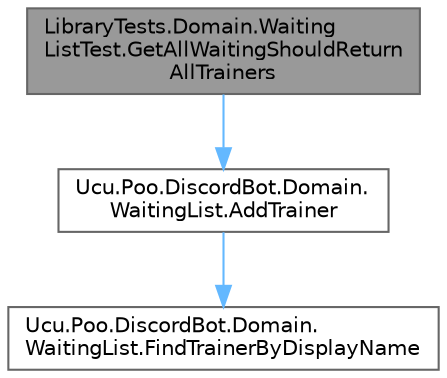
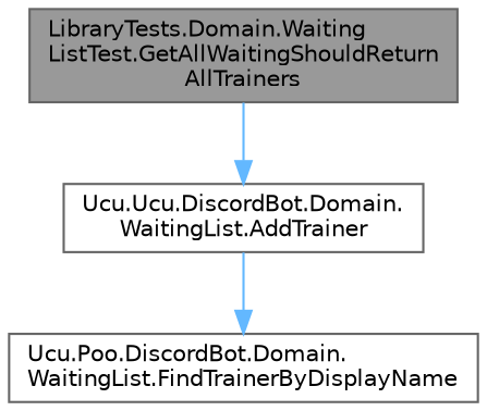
  digraph {
    rankdir=TB
    node [color=grey40 fillcolor=white fontname=Helvetica fontsize=10 shape=box style=filled]
    edge [color=steelblue1 fontname=Helvetica fontsize=10 labelfontname=Helvetica labelfontsize=10 style=solid]
    n1 [color=gray40 fillcolor=grey60 fontcolor=black height=0.2 label="LibraryTests.Domain.Waiting\lListTest.GetAllWaitingShouldReturn\lAllTrainers" width=0.4]
-   n2 [height=0.2 label="Ucu.Poo.DiscordBot.Domain.\lWaitingList.AddTrainer" width=0.4]
+   n2 [height=0.2 label="Ucu.Ucu.DiscordBot.Domain.\lWaitingList.AddTrainer" width=0.4]
    n3 [height=0.2 label="Ucu.Poo.DiscordBot.Domain.\lWaitingList.FindTrainerByDisplayName" width=0.4]
    n1 -> n2
    n2 -> n3
  }
